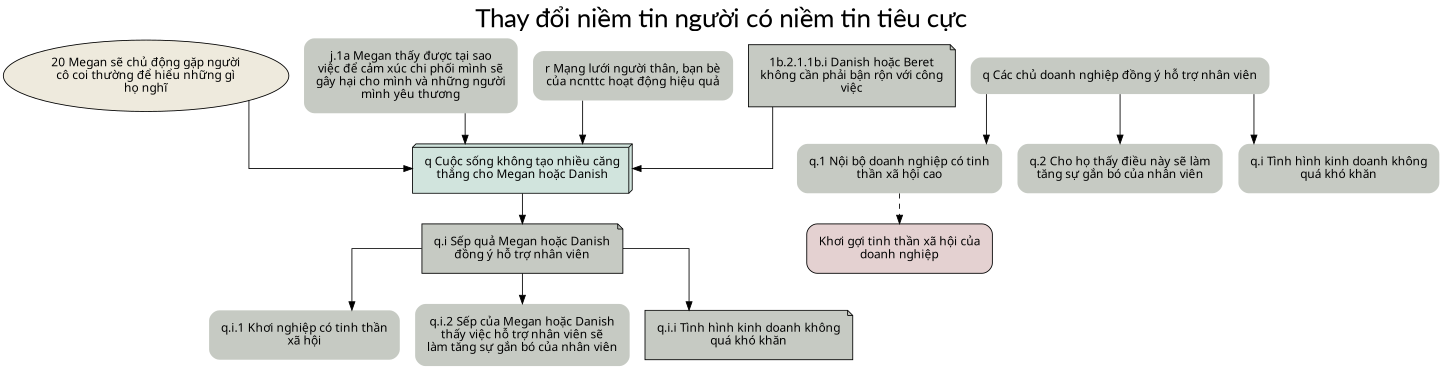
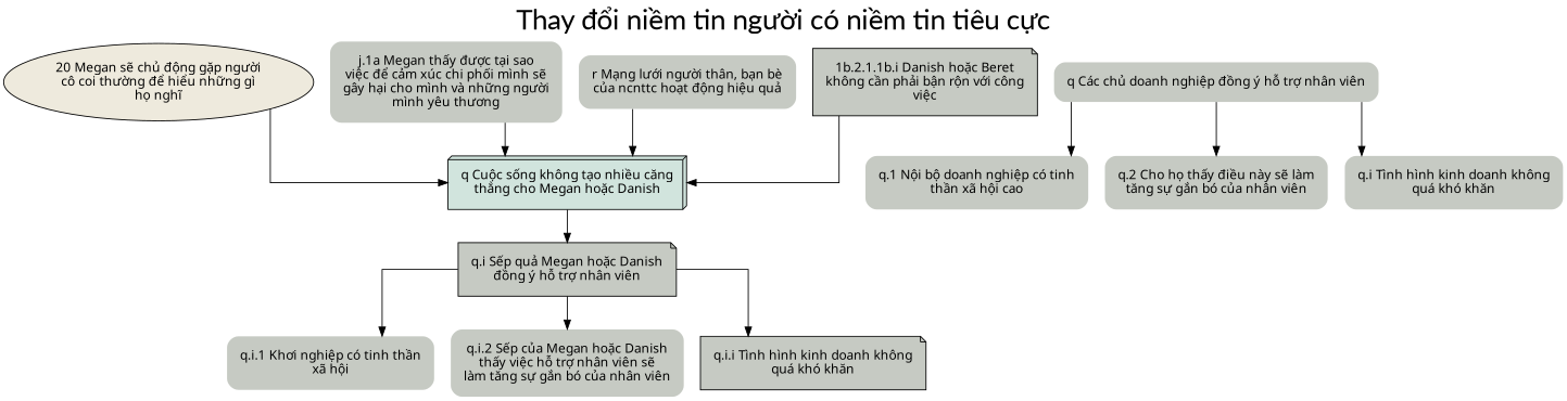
  digraph {
    fontname=Lato
    fontsize=30
    label="Thay đổi niềm tin người có niềm tin tiêu cực"
    labelloc=t
    splines=ortho
    style=rounded
    node [fillcolor="#c6cac3" fontname="SVN-Avo" margin=0.2 shape=plaintext style="filled, rounded"]
    edge [penwidth=1]
    n1 [fillcolor="#EEEADD" label="20 Megan sẽ chủ động gặp người\ncô coi thường để hiểu những gì\nhọ nghĩ" margin=0.1 shape=oval]
    n2 [fillcolor="#D1E4DD" label="q Cuộc sống không tạo nhiều căng\nthẳng cho Megan hoặc Danish" shape=box3d]
    n3 [label="q.i Sếp quả Megan hoặc Danish\nđồng ý hỗ trợ nhân viên" shape=note style=filled]
    n4 [label="q.i.1 Khơi nghiệp có tinh thần\nxã hội"]
    n5 [label="q.i.2 Sếp của Megan hoặc Danish\nthấy việc hỗ trợ nhân viên sẽ\nlàm tăng sự gắn bó của nhân viên"]
    n6 [label="j.1a Megan thấy được tại sao\nviệc để cảm xúc chi phối mình sẽ\ngây hại cho mình và những người\nmình yêu thương"]
    n7 [label="r Mạng lưới người thân, bạn bè\ncủa ncnttc hoạt động hiệu quả"]
    n8 [label="q.i.i Tình hình kinh doanh không\nquá khó khăn" shape=note style=filled]
    n9 [label="1b.2.1.1b.i Danish hoặc Beret\nkhông cần phải bận rộn với công\nviệc" shape=note style=filled]
-   n10 [fillcolor="#E4D1D1" label="Khơi gợi tinh thần xã hội của\ndoanh nghiệp" shape=polygon]
    n11 [label="q.1 Nội bộ doanh nghiệp có tinh\nthần xã hội cao"]
    n12 [label="q.2 Cho họ thấy điều này sẽ làm\ntăng sự gắn bó của nhân viên"]
    n13 [label="q.i Tình hình kinh doanh không\nquá khó khăn"]
    "q Các chủ doanh nghiệp đồng ý hỗ trợ nhân viên"
    n1 -> n2
    n2 -> n3
    n3 -> n4
    n3 -> n5
    n3 -> n8
    n6 -> n2
    n7 -> n2
    n9 -> n2
-   n11 -> n10 [style=dashed]
    "q Các chủ doanh nghiệp đồng ý hỗ trợ nhân viên" -> n11
    "q Các chủ doanh nghiệp đồng ý hỗ trợ nhân viên" -> n12
    "q Các chủ doanh nghiệp đồng ý hỗ trợ nhân viên" -> n13
  }
